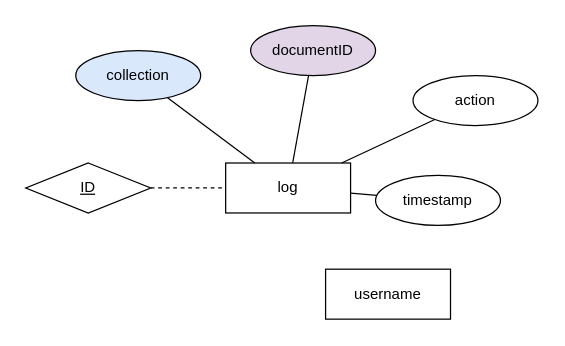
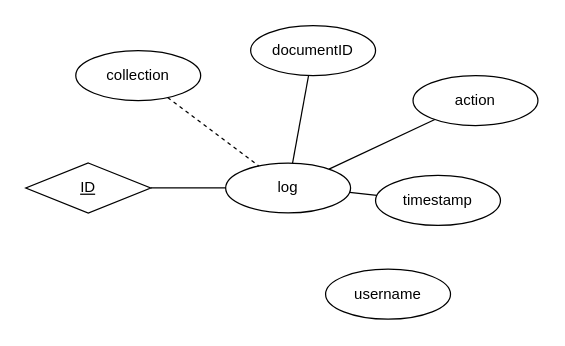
  <mxCell id="0" />
  <mxCell id="1" parent="0" />
- <mxCell id="2" value="log" style="whiteSpace=wrap;html=1;align=center;" vertex="1" parent="1"><mxGeometry x="180" y="130" width="100" height="40" as="geometry" /></mxCell>
- <mxCell id="3" value="collection" style="ellipse;whiteSpace=wrap;html=1;align=center;fillColor=#dae8fc;" vertex="1" parent="1"><mxGeometry x="60" y="40" width="100" height="40" as="geometry" /></mxCell>
+ <mxCell id="2" value="log" style="ellipse;whiteSpace=wrap;html=1;align=center;" vertex="1" parent="1"><mxGeometry x="180" y="130" width="100" height="40" as="geometry" /></mxCell>
+ <mxCell id="3" value="collection" style="ellipse;whiteSpace=wrap;html=1;align=center;" vertex="1" parent="1"><mxGeometry x="60" y="40" width="100" height="40" as="geometry" /></mxCell>
  <mxCell id="4" value="ID" style="rhombus;whiteSpace=wrap;html=1;align=center;fontStyle=4;" vertex="1" parent="1"><mxGeometry x="20" y="130" width="100" height="40" as="geometry" /></mxCell>
- <mxCell id="5" value="documentID" style="ellipse;whiteSpace=wrap;html=1;align=center;fillColor=#e1d5e7;" vertex="1" parent="1"><mxGeometry x="200" y="20" width="100" height="40" as="geometry" /></mxCell>
+ <mxCell id="5" value="documentID" style="ellipse;whiteSpace=wrap;html=1;align=center;" vertex="1" parent="1"><mxGeometry x="200" y="20" width="100" height="40" as="geometry" /></mxCell>
  <mxCell id="6" value="action" style="ellipse;whiteSpace=wrap;html=1;align=center;" vertex="1" parent="1"><mxGeometry x="330" y="60" width="100" height="40" as="geometry" /></mxCell>
  <mxCell id="7" value="timestamp" style="ellipse;whiteSpace=wrap;html=1;align=center;" vertex="1" parent="1"><mxGeometry x="300" y="140" width="100" height="40" as="geometry" /></mxCell>
- <mxCell id="8" value="username" style="whiteSpace=wrap;html=1;align=center;rounded=0;" vertex="1" parent="1"><mxGeometry x="260" y="215" width="100" height="40" as="geometry" /></mxCell>
- <mxCell id="9" value="" style="endArrow=none;html=1;rounded=0;dashed=1;" edge="1" parent="1" source="4" target="2"><mxGeometry relative="1" as="geometry"><mxPoint x="150" y="150" as="sourcePoint" /><mxPoint x="310" y="150" as="targetPoint" /></mxGeometry></mxCell>
- <mxCell id="10" value="" style="endArrow=none;html=1;rounded=0;" edge="1" parent="1" source="3" target="2"><mxGeometry relative="1" as="geometry"><mxPoint x="150" y="150" as="sourcePoint" /><mxPoint x="310" y="150" as="targetPoint" /></mxGeometry></mxCell>
+ <mxCell id="8" value="username" style="ellipse;whiteSpace=wrap;html=1;align=center;" vertex="1" parent="1"><mxGeometry x="260" y="215" width="100" height="40" as="geometry" /></mxCell>
+ <mxCell id="9" value="" style="endArrow=none;html=1;rounded=0;" edge="1" parent="1" source="4" target="2"><mxGeometry relative="1" as="geometry"><mxPoint x="150" y="150" as="sourcePoint" /><mxPoint x="310" y="150" as="targetPoint" /></mxGeometry></mxCell>
+ <mxCell id="10" value="" style="endArrow=none;html=1;rounded=0;dashed=1;" edge="1" parent="1" source="3" target="2"><mxGeometry relative="1" as="geometry"><mxPoint x="150" y="150" as="sourcePoint" /><mxPoint x="310" y="150" as="targetPoint" /></mxGeometry></mxCell>
  <mxCell id="11" value="" style="endArrow=none;html=1;rounded=0;" edge="1" parent="1" source="2" target="5"><mxGeometry relative="1" as="geometry"><mxPoint x="150" y="150" as="sourcePoint" /><mxPoint x="310" y="150" as="targetPoint" /></mxGeometry></mxCell>
  <mxCell id="12" value="" style="endArrow=none;html=1;rounded=0;" edge="1" parent="1" source="2" target="6"><mxGeometry relative="1" as="geometry"><mxPoint x="150" y="150" as="sourcePoint" /><mxPoint x="310" y="150" as="targetPoint" /></mxGeometry></mxCell>
  <mxCell id="13" value="" style="endArrow=none;html=1;rounded=0;" edge="1" parent="1" source="2" target="7"><mxGeometry relative="1" as="geometry"><mxPoint x="150" y="150" as="sourcePoint" /><mxPoint x="310" y="150" as="targetPoint" /></mxGeometry></mxCell>
